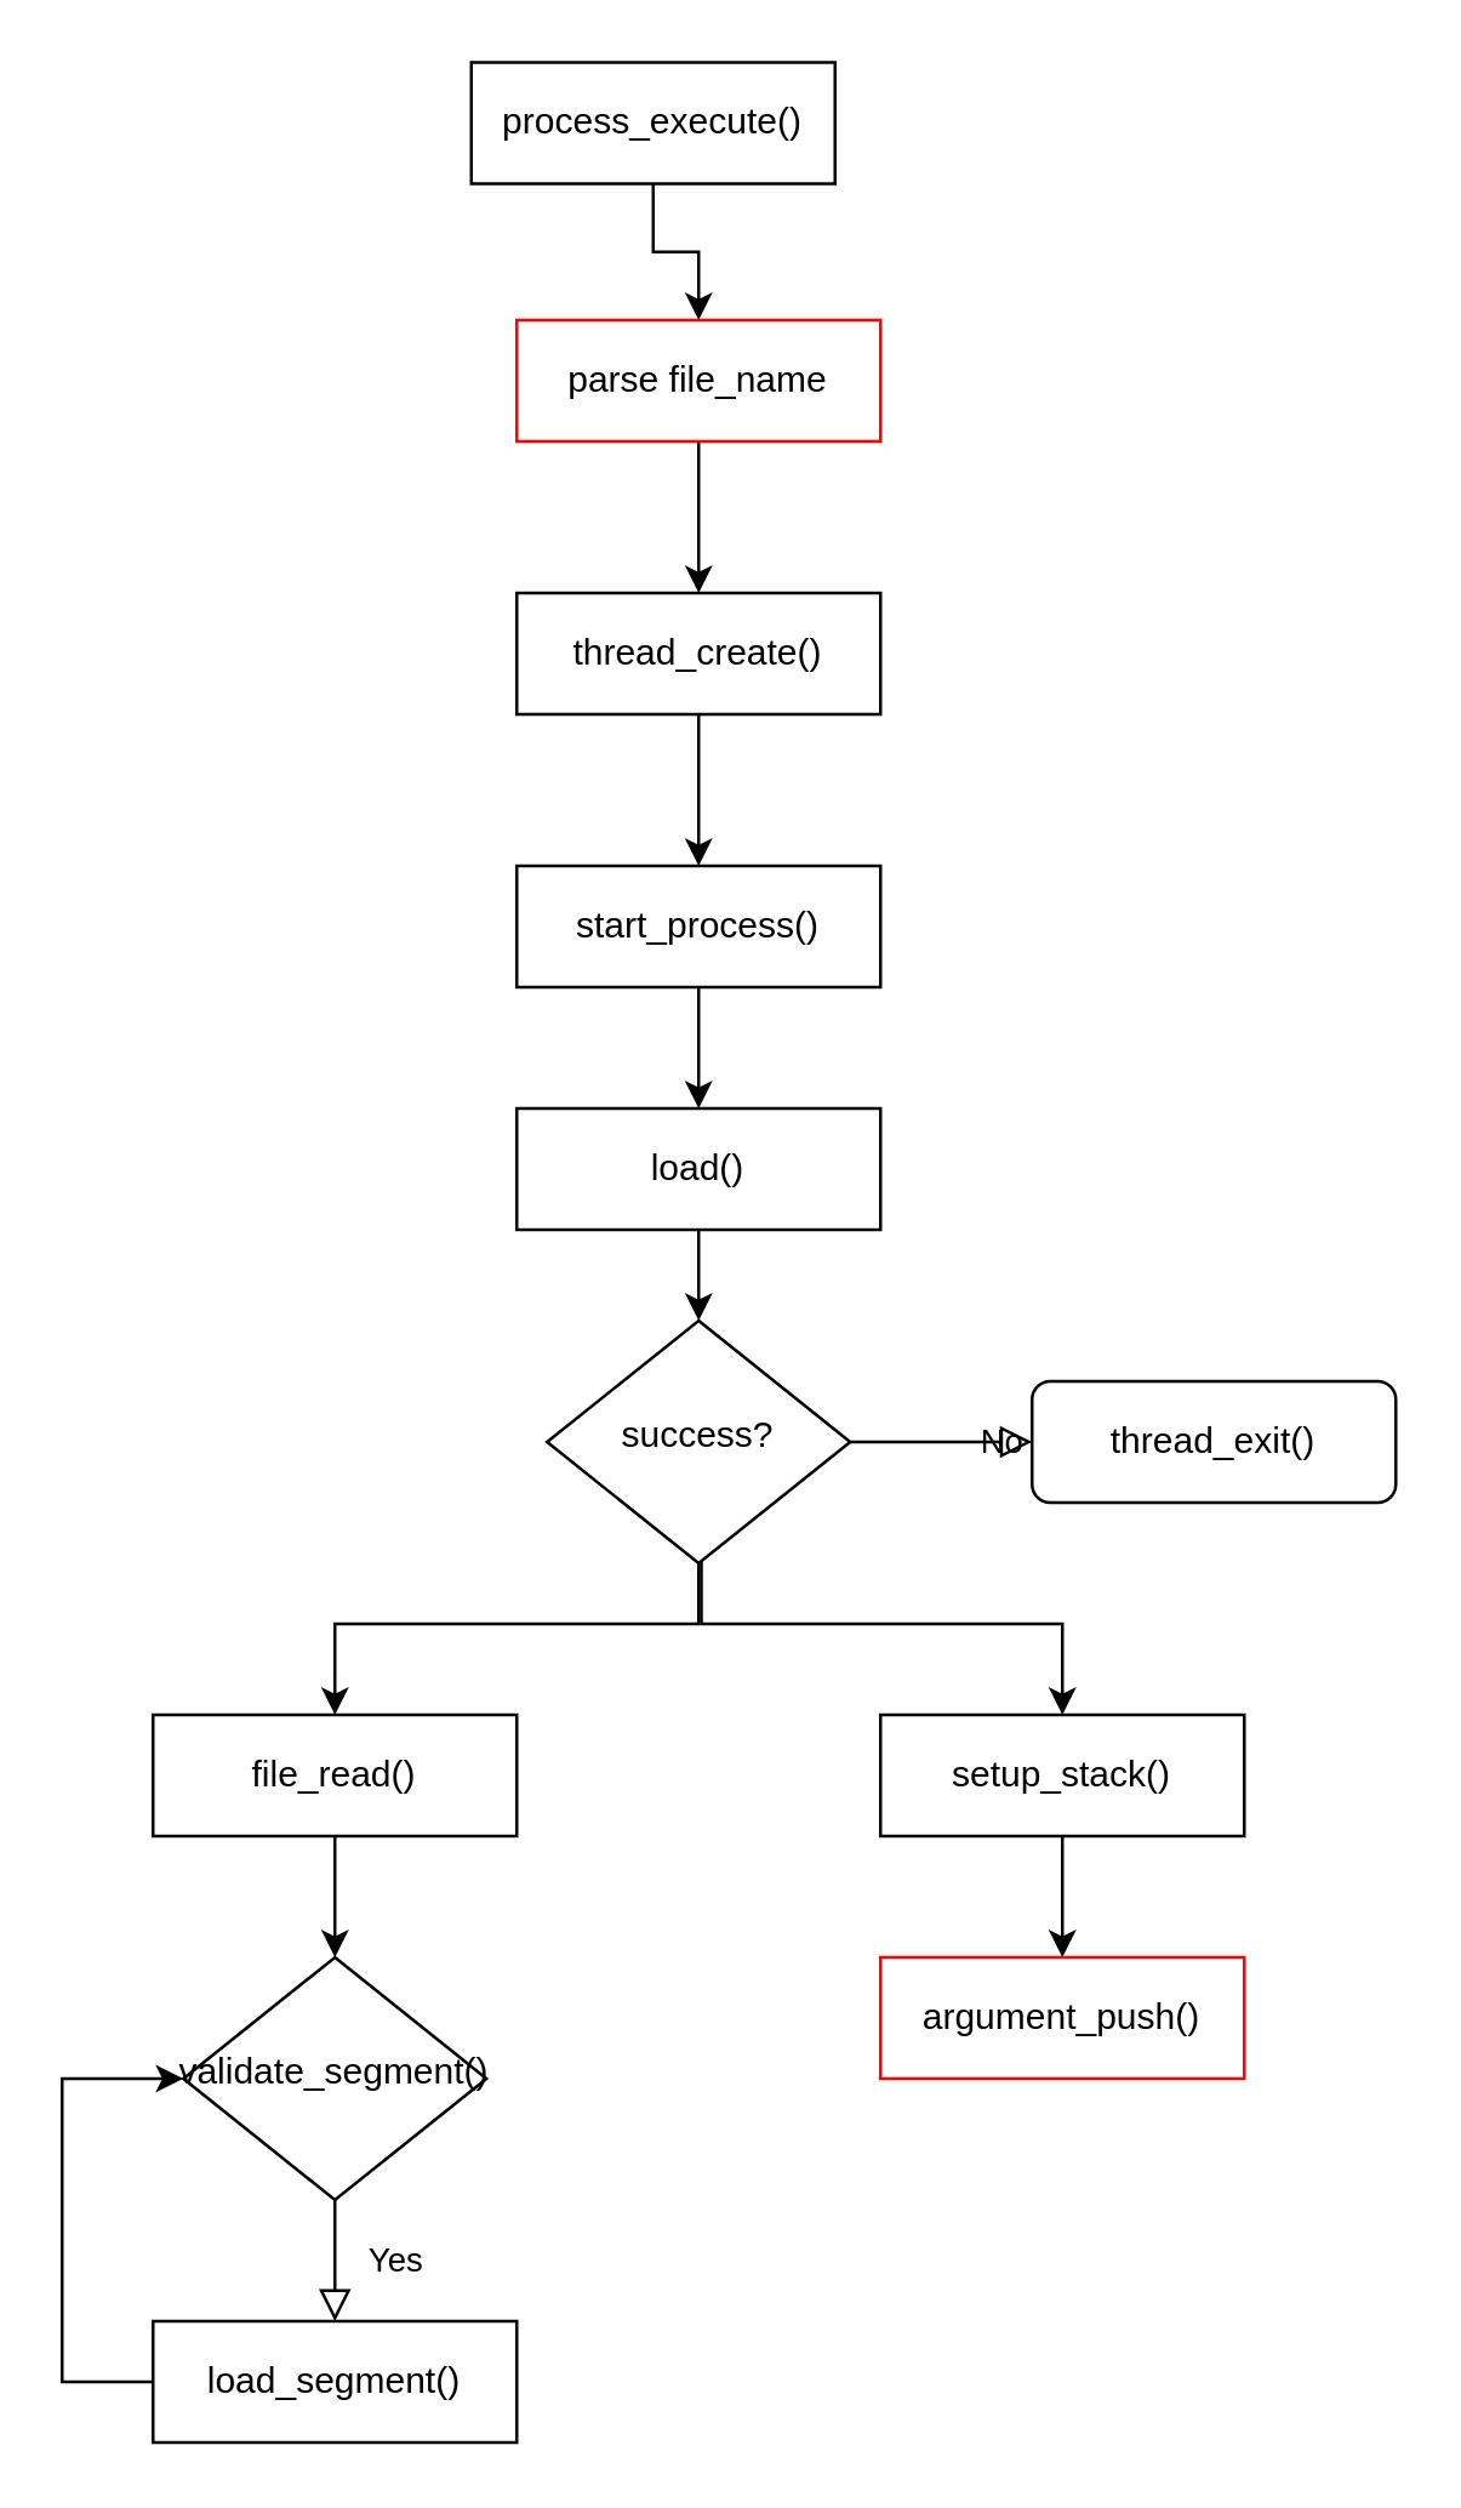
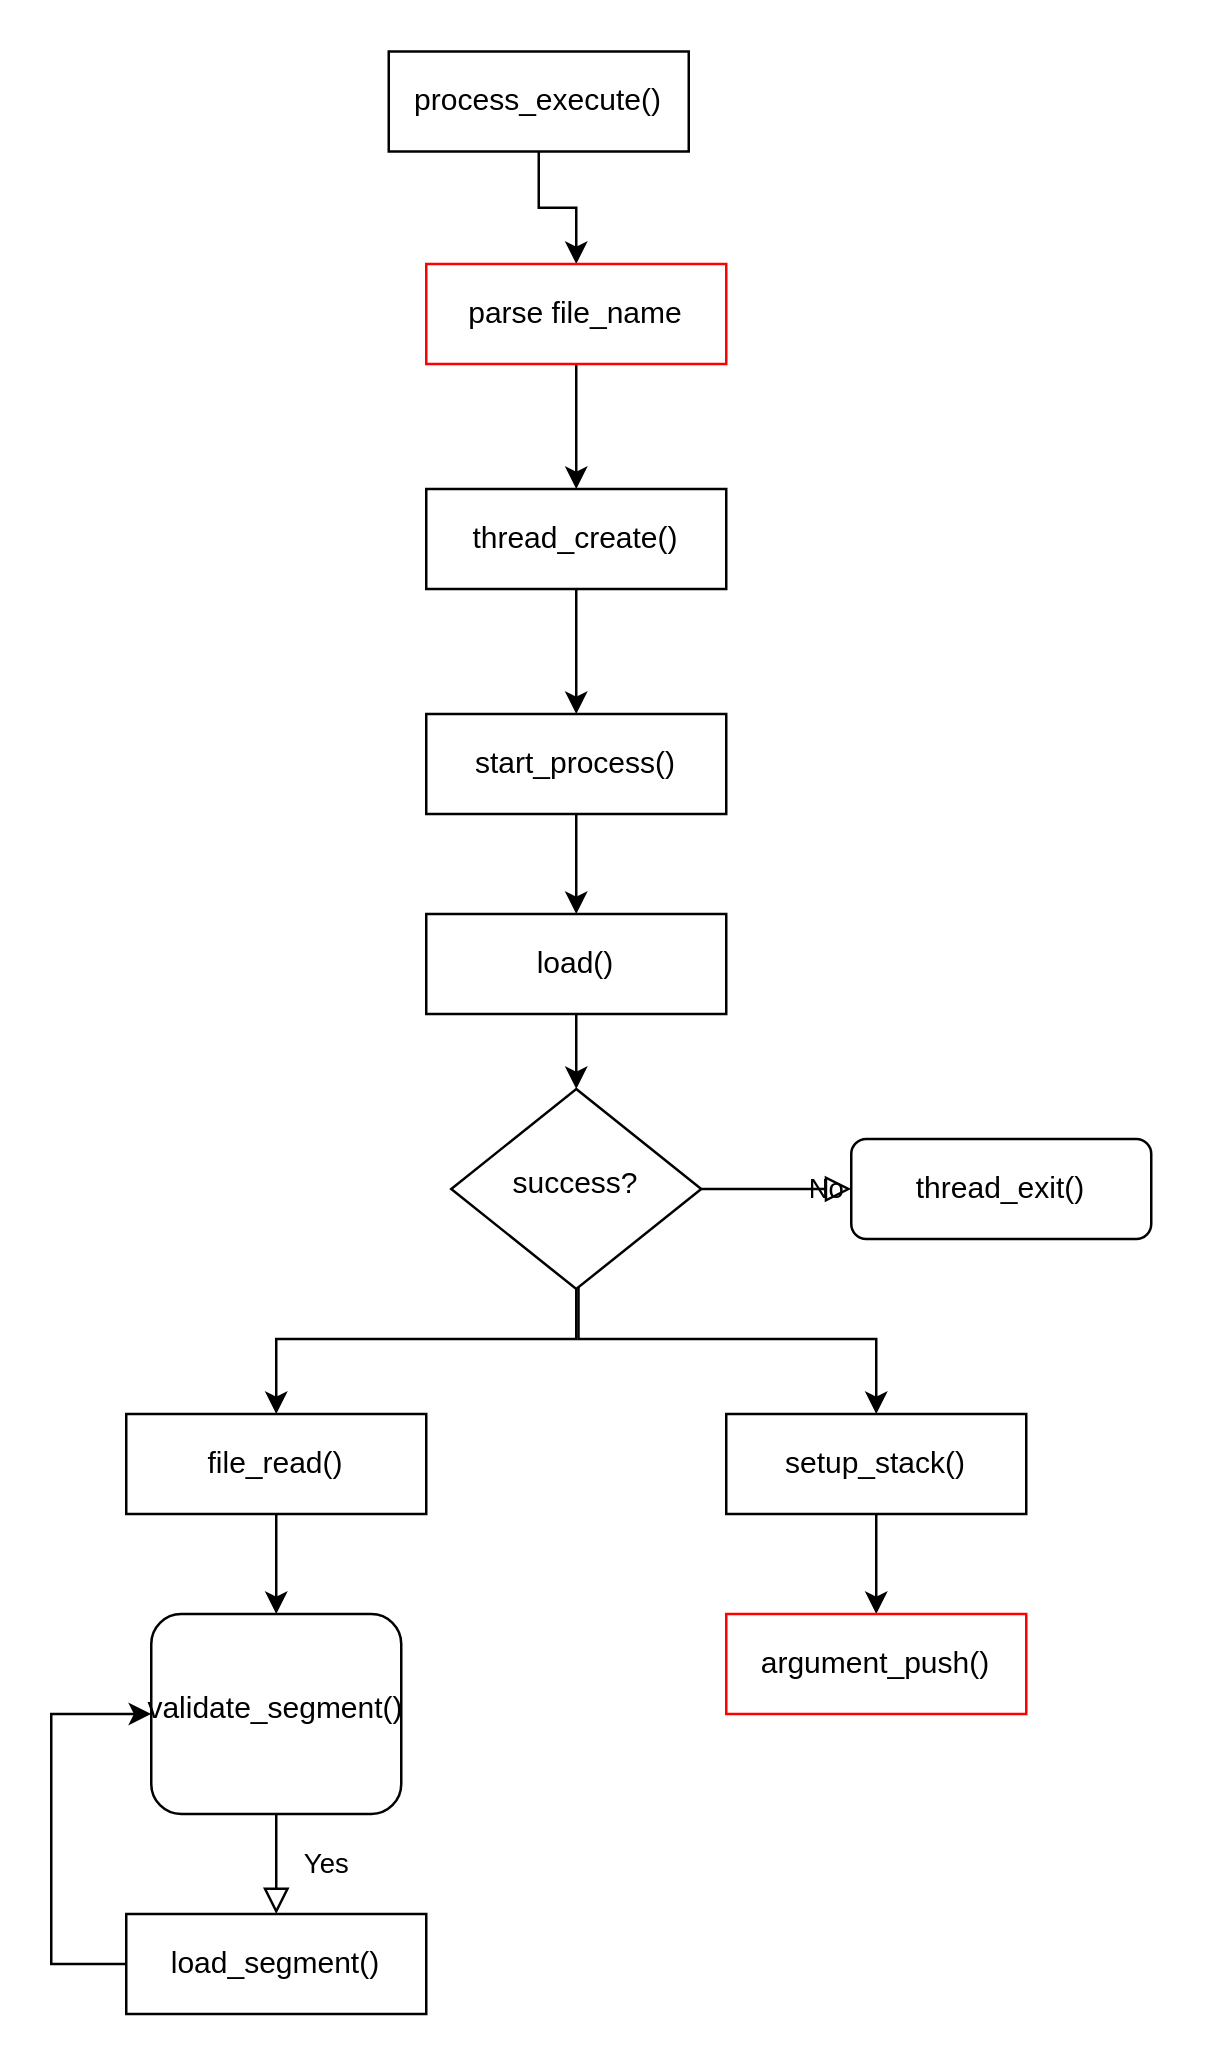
  <mxCell id="0" />
  <mxCell id="1" parent="0" />
  <mxCell id="2" style="edgeStyle=orthogonalEdgeStyle;rounded=0;orthogonalLoop=1;jettySize=auto;html=1;entryX=0.5;entryY=0;entryDx=0;entryDy=0;" edge="1" parent="1" source="3" target="24"><mxGeometry relative="1" as="geometry" /></mxCell>
  <mxCell id="3" value="process_execute()" style="rounded=0;whiteSpace=wrap;html=1;" parent="1" vertex="1"><mxGeometry x="155" y="20" width="120" height="40" as="geometry" /></mxCell>
  <mxCell id="4" style="edgeStyle=orthogonalEdgeStyle;rounded=0;orthogonalLoop=1;jettySize=auto;html=1;entryX=0.5;entryY=0;entryDx=0;entryDy=0;" parent="1" source="5" target="10" edge="1"><mxGeometry relative="1" as="geometry" /></mxCell>
  <mxCell id="5" value="thread_create()" style="rounded=0;whiteSpace=wrap;html=1;" parent="1" vertex="1"><mxGeometry x="170" y="195" width="120" height="40" as="geometry" /></mxCell>
  <mxCell id="6" style="edgeStyle=orthogonalEdgeStyle;rounded=0;orthogonalLoop=1;jettySize=auto;html=1;entryX=0.5;entryY=0;entryDx=0;entryDy=0;exitX=0.509;exitY=0.959;exitDx=0;exitDy=0;exitPerimeter=0;" parent="1" source="19" target="15" edge="1"><mxGeometry relative="1" as="geometry"><Array as="points"><mxPoint x="231" y="535" /><mxPoint x="350" y="535" /></Array></mxGeometry></mxCell>
  <mxCell id="7" style="edgeStyle=orthogonalEdgeStyle;rounded=0;orthogonalLoop=1;jettySize=auto;html=1;entryX=0.5;entryY=0;entryDx=0;entryDy=0;exitX=0.5;exitY=1;exitDx=0;exitDy=0;" parent="1" source="19" target="12" edge="1"><mxGeometry relative="1" as="geometry"><Array as="points"><mxPoint x="230" y="535" /><mxPoint x="110" y="535" /></Array></mxGeometry></mxCell>
  <mxCell id="8" value="load()" style="rounded=0;whiteSpace=wrap;html=1;" parent="1" vertex="1"><mxGeometry x="170" y="365" width="120" height="40" as="geometry" /></mxCell>
  <mxCell id="9" style="edgeStyle=orthogonalEdgeStyle;rounded=0;orthogonalLoop=1;jettySize=auto;html=1;entryX=0.5;entryY=0;entryDx=0;entryDy=0;" parent="1" source="10" target="8" edge="1"><mxGeometry relative="1" as="geometry" /></mxCell>
  <mxCell id="10" value="start_process()" style="rounded=0;whiteSpace=wrap;html=1;" parent="1" vertex="1"><mxGeometry x="170" y="285" width="120" height="40" as="geometry" /></mxCell>
  <mxCell id="11" style="edgeStyle=orthogonalEdgeStyle;rounded=0;orthogonalLoop=1;jettySize=auto;html=1;entryX=0.5;entryY=0;entryDx=0;entryDy=0;" parent="1" source="12" target="13" edge="1"><mxGeometry relative="1" as="geometry" /></mxCell>
  <mxCell id="12" value="file_read()" style="rounded=0;whiteSpace=wrap;html=1;" parent="1" vertex="1"><mxGeometry x="50" y="565" width="120" height="40" as="geometry" /></mxCell>
- <mxCell id="13" value="validate_segment()" style="rhombus;whiteSpace=wrap;html=1;shadow=0;fontFamily=Helvetica;fontSize=12;align=center;strokeWidth=1;spacing=6;spacingTop=-4;" parent="1" vertex="1"><mxGeometry x="60" y="645" width="100" height="80" as="geometry" /></mxCell>
+ <mxCell id="13" value="validate_segment()" style="whiteSpace=wrap;html=1;shadow=0;fontFamily=Helvetica;fontSize=12;align=center;strokeWidth=1;spacing=6;spacingTop=-4;rounded=1;" parent="1" vertex="1"><mxGeometry x="60" y="645" width="100" height="80" as="geometry" /></mxCell>
  <mxCell id="14" style="edgeStyle=orthogonalEdgeStyle;rounded=0;orthogonalLoop=1;jettySize=auto;html=1;entryX=0.5;entryY=0;entryDx=0;entryDy=0;" edge="1" parent="1" source="15" target="25"><mxGeometry relative="1" as="geometry" /></mxCell>
  <mxCell id="15" value="setup_stack()" style="rounded=0;whiteSpace=wrap;html=1;" parent="1" vertex="1"><mxGeometry x="290" y="565" width="120" height="40" as="geometry" /></mxCell>
  <mxCell id="16" style="edgeStyle=orthogonalEdgeStyle;rounded=0;orthogonalLoop=1;jettySize=auto;html=1;entryX=0;entryY=0.5;entryDx=0;entryDy=0;" parent="1" source="17" target="13" edge="1"><mxGeometry relative="1" as="geometry"><Array as="points"><mxPoint x="20" y="785" /><mxPoint x="20" y="685" /></Array></mxGeometry></mxCell>
  <mxCell id="17" value="load_segment()" style="rounded=0;whiteSpace=wrap;html=1;" parent="1" vertex="1"><mxGeometry x="50" y="765" width="120" height="40" as="geometry" /></mxCell>
  <mxCell id="18" value="Yes" style="rounded=0;html=1;jettySize=auto;orthogonalLoop=1;fontSize=11;endArrow=block;endFill=0;endSize=8;strokeWidth=1;shadow=0;labelBackgroundColor=none;edgeStyle=orthogonalEdgeStyle;entryX=0.5;entryY=0;entryDx=0;entryDy=0;exitX=0.5;exitY=1;exitDx=0;exitDy=0;" parent="1" source="13" target="17" edge="1"><mxGeometry y="20" relative="1" as="geometry"><mxPoint as="offset" /><mxPoint x="240" y="235" as="targetPoint" /><mxPoint x="200" y="755" as="sourcePoint" /></mxGeometry></mxCell>
  <mxCell id="19" value="success?" style="rhombus;whiteSpace=wrap;html=1;shadow=0;fontFamily=Helvetica;fontSize=12;align=center;strokeWidth=1;spacing=6;spacingTop=-4;" parent="1" vertex="1"><mxGeometry x="180" y="435" width="100" height="80" as="geometry" /></mxCell>
  <mxCell id="20" style="edgeStyle=orthogonalEdgeStyle;rounded=0;orthogonalLoop=1;jettySize=auto;html=1;entryX=0.5;entryY=0;entryDx=0;entryDy=0;" parent="1" source="8" target="19" edge="1"><mxGeometry relative="1" as="geometry"><mxPoint x="230" y="405" as="sourcePoint" /><mxPoint x="110" y="585" as="targetPoint" /></mxGeometry></mxCell>
  <mxCell id="21" value="No" style="rounded=0;html=1;jettySize=auto;orthogonalLoop=1;fontSize=11;endArrow=block;endFill=0;endSize=8;strokeWidth=1;shadow=0;labelBackgroundColor=none;edgeStyle=orthogonalEdgeStyle;exitX=1;exitY=0.5;exitDx=0;exitDy=0;" parent="1" source="19" edge="1"><mxGeometry y="20" relative="1" as="geometry"><mxPoint as="offset" /><mxPoint x="340" y="475" as="targetPoint" /><mxPoint x="240" y="75" as="sourcePoint" /></mxGeometry></mxCell>
  <mxCell id="22" value="thread_exit()" style="rounded=1;whiteSpace=wrap;html=1;fontSize=12;glass=0;strokeWidth=1;shadow=0;" parent="1" vertex="1"><mxGeometry x="340" y="455" width="120" height="40" as="geometry" /></mxCell>
  <mxCell id="23" style="edgeStyle=orthogonalEdgeStyle;rounded=0;orthogonalLoop=1;jettySize=auto;html=1;entryX=0.5;entryY=0;entryDx=0;entryDy=0;" edge="1" parent="1" source="24" target="5"><mxGeometry relative="1" as="geometry"><mxPoint x="240" y="205" as="targetPoint" /></mxGeometry></mxCell>
  <mxCell id="24" value="parse file_name" style="rounded=0;whiteSpace=wrap;html=1;strokeColor=#FF0000;" vertex="1" parent="1"><mxGeometry x="170" y="105" width="120" height="40" as="geometry" /></mxCell>
  <mxCell id="25" value="argument_push()" style="rounded=0;whiteSpace=wrap;html=1;strokeColor=#FF0000;" vertex="1" parent="1"><mxGeometry x="290" y="645" width="120" height="40" as="geometry" /></mxCell>
